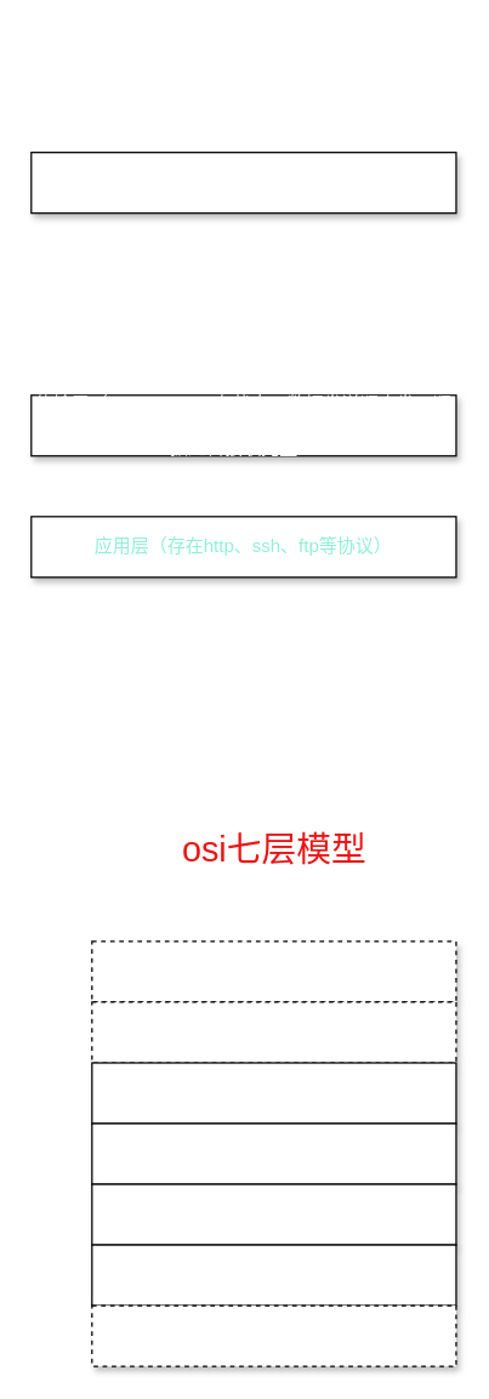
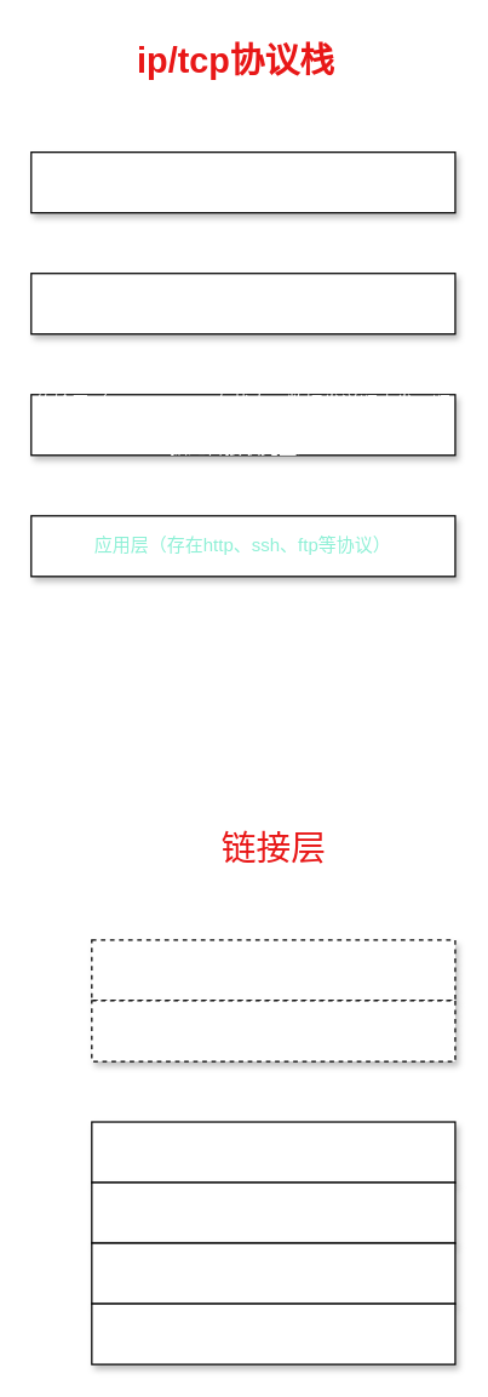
  <mxCell id="0" />
  <mxCell id="1" parent="0" />
  <mxCell id="2" value="应用层（存在http、ssh、ftp等协议）" style="rounded=0;whiteSpace=wrap;html=1;shadow=1;fontColor=#8EF0D6;" vertex="1" parent="1"><mxGeometry x="20" y="340" width="280" height="40" as="geometry" /></mxCell>
  <mxCell id="3" value="传输层（TCP/UDP,tcp有状态，数据发送顺序发，顺序收，udp面向无连接，只保证数据发送，不保证数据是否接收完整）" style="rounded=0;whiteSpace=wrap;html=1;shadow=1;fontColor=#FFFFFF;" vertex="1" parent="1"><mxGeometry x="20" y="260" width="280" height="40" as="geometry" /></mxCell>
+ <mxCell id="4" value="ip/tcp协议栈" style="text;html=1;align=center;verticalAlign=middle;resizable=0;points=[];autosize=1;strokeColor=none;fillColor=none;fontColor=#e81717;fontStyle=1;fontSize=23;" vertex="1" parent="1"><mxGeometry x="80" y="20" width="150" height="40" as="geometry" /></mxCell>
+ <mxCell id="5" value="网际层（将mac地址解析成ip，形成大的局域网，即ip所在层）" style="rounded=0;whiteSpace=wrap;html=1;shadow=1;fontColor=#FFFFFF;" vertex="1" parent="1"><mxGeometry x="20" y="180" width="280" height="40" as="geometry" /></mxCell>
  <mxCell id="6" value="链接层（也叫mac层，数据发包初始地，对应电脑中的mac地址）" style="rounded=0;whiteSpace=wrap;html=1;shadow=1;fontColor=#FFFFFF;" vertex="1" parent="1"><mxGeometry x="20" y="100" width="280" height="40" as="geometry" /></mxCell>
- <mxCell id="7" value="osi七层模型" style="text;html=1;align=center;verticalAlign=middle;resizable=0;points=[];autosize=1;strokeColor=none;fillColor=none;fontSize=23;fontColor=#e81717;" vertex="1" parent="1"><mxGeometry x="110" y="540" width="140" height="40" as="geometry" /></mxCell>
+ <mxCell id="7" value="链接层" style="text;html=1;align=center;verticalAlign=middle;resizable=0;points=[];autosize=1;strokeColor=none;fillColor=none;fontSize=23;fontColor=#e81717;" vertex="1" parent="1"><mxGeometry x="110" y="540" width="140" height="40" as="geometry" /></mxCell>
  <mxCell id="8" value="物理层：硬件设备，光纤，电缆等" style="rounded=0;html=1;shadow=1;fontSize=12;fontColor=#FFFFFF;dashed=1;" vertex="1" parent="1"><mxGeometry x="60" y="620" width="240" height="40" as="geometry" /></mxCell>
  <mxCell id="9" value="数据链路层：对应链接层" style="rounded=0;whiteSpace=wrap;html=1;shadow=1;fontSize=12;fontColor=#FFFFFF;dashed=1;" vertex="1" parent="1"><mxGeometry x="60" y="660" width="240" height="40" as="geometry" /></mxCell>
- <mxCell id="10" value="网络层：对应网际层" style="rounded=0;whiteSpace=wrap;html=1;shadow=1;fontSize=12;fontColor=#FFFFFF;" vertex="1" parent="1"><mxGeometry x="60" y="700" width="240" height="40" as="geometry" /></mxCell>
  <mxCell id="11" value="传输层：tcp/udp数据传输" style="rounded=0;whiteSpace=wrap;html=1;shadow=1;fontSize=12;fontColor=#FFFFFF;strokeColor=default;" vertex="1" parent="1"><mxGeometry x="60" y="740" width="240" height="40" as="geometry" /></mxCell>
  <mxCell id="12" value="会话层：保持会话的连接状态" style="rounded=0;whiteSpace=wrap;html=1;shadow=1;fontSize=12;fontColor=#FFFFFF;" vertex="1" parent="1"><mxGeometry x="60" y="780" width="240" height="40" as="geometry" /></mxCell>
- <mxCell id="13" value="表示层：将标签解析成直观可看见的页面" style="rounded=0;whiteSpace=wrap;html=1;shadow=1;fontSize=12;fontColor=#FFFFFF;" vertex="1" parent="1"><mxGeometry x="60" y="820" width="240" height="40" as="geometry" /></mxCell>
- <mxCell id="14" value="应用层：http" style="rounded=0;whiteSpace=wrap;html=1;shadow=1;fontSize=12;fontColor=#FFFFFF;dashed=1;" vertex="1" parent="1"><mxGeometry x="60" y="860" width="240" height="40" as="geometry" /></mxCell>
+ <mxCell id="13" value="udp数据传输：将标签解析成直观可看见的页面" style="rounded=0;whiteSpace=wrap;html=1;shadow=1;fontSize=12;fontColor=#FFFFFF;" vertex="1" parent="1"><mxGeometry x="60" y="820" width="240" height="40" as="geometry" /></mxCell>
+ <mxCell id="14" value="应用层：http" style="rounded=0;whiteSpace=wrap;html=1;shadow=1;fontSize=12;fontColor=#FFFFFF;" vertex="1" parent="1"><mxGeometry x="60" y="860" width="240" height="40" as="geometry" /></mxCell>
